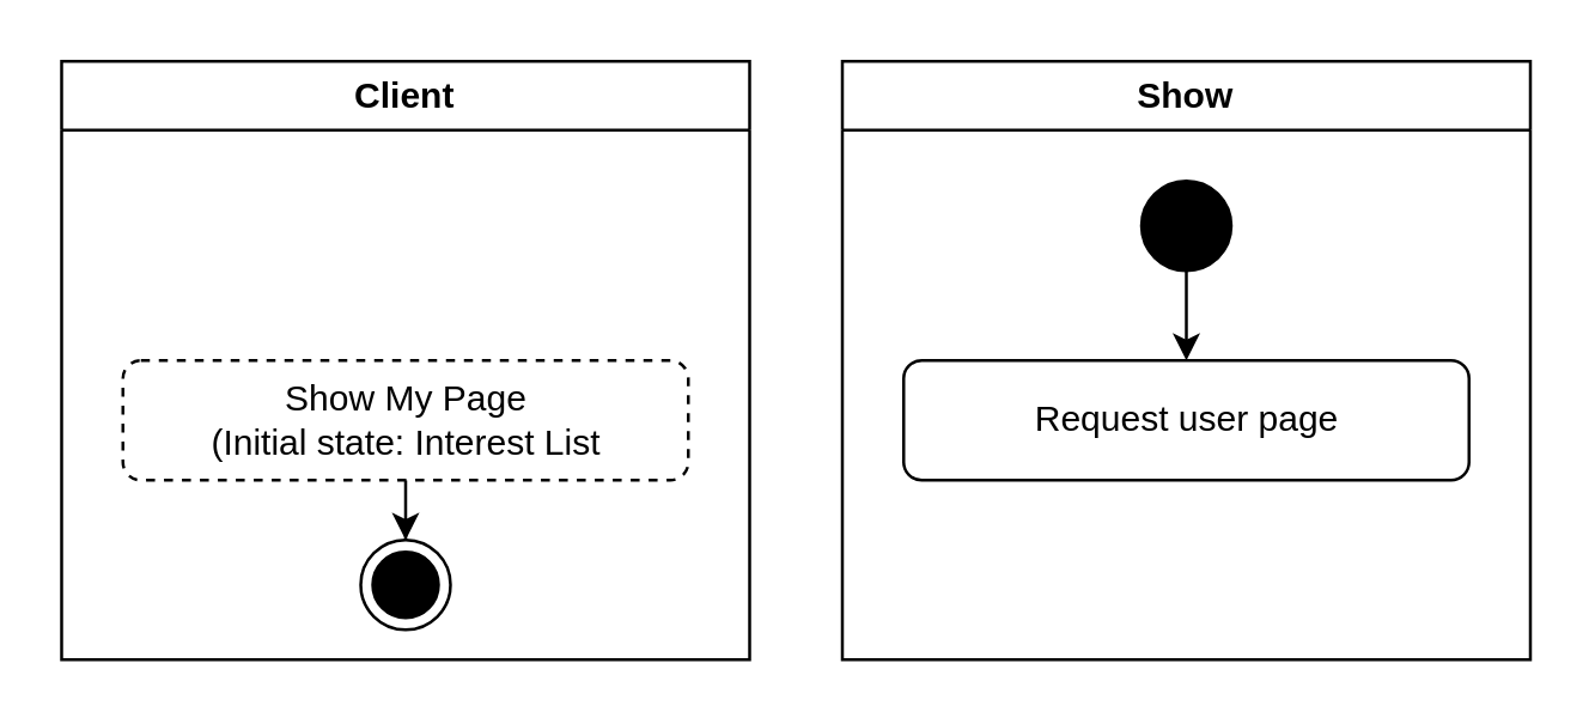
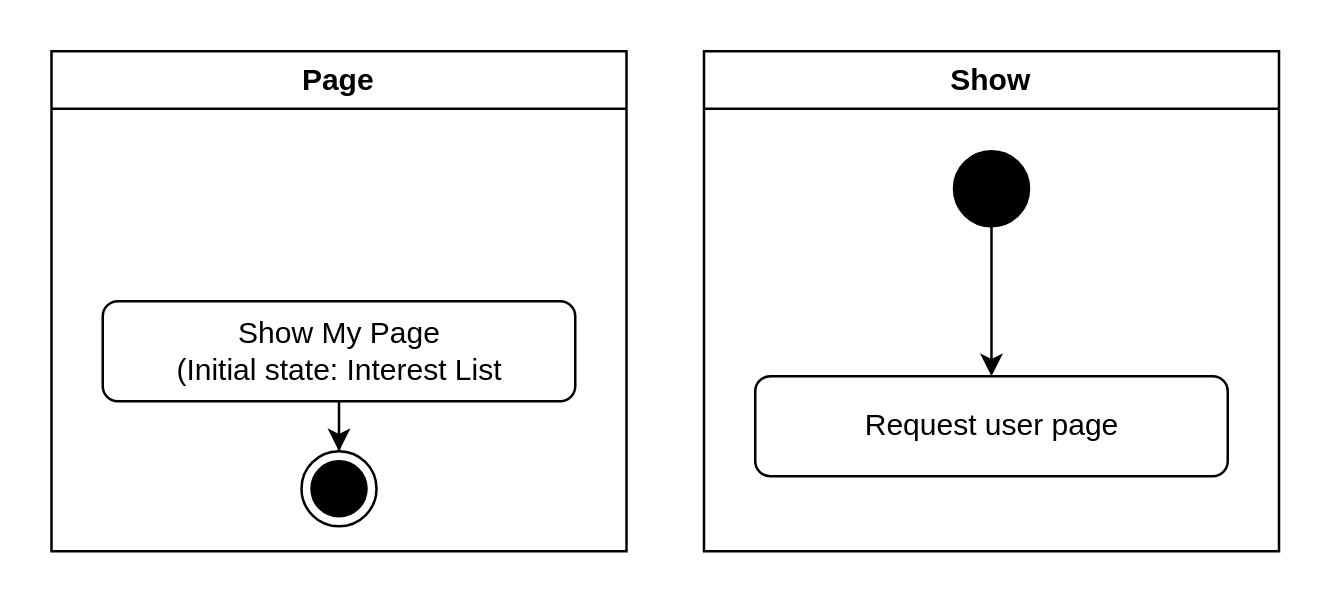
  <mxCell id="0" />
  <mxCell id="1" parent="0" />
- <mxCell id="2" value="Client" style="swimlane;whiteSpace=wrap;html=1;" parent="1" vertex="1"><mxGeometry x="20" y="20" width="230" height="200" as="geometry" /></mxCell>
+ <mxCell id="2" value="Page" style="swimlane;whiteSpace=wrap;html=1;" parent="1" vertex="1"><mxGeometry x="20" y="20" width="230" height="200" as="geometry" /></mxCell>
  <mxCell id="3" style="edgeStyle=orthogonalEdgeStyle;rounded=0;orthogonalLoop=1;jettySize=auto;html=1;entryX=0.5;entryY=0;entryDx=0;entryDy=0;" edge="1" parent="2" source="4" target="5"><mxGeometry relative="1" as="geometry" /></mxCell>
- <mxCell id="4" value="Show My Page&lt;br&gt;(Initial state: Interest List" style="rounded=1;whiteSpace=wrap;html=1;dashed=1;" vertex="1" parent="2"><mxGeometry x="20.5" y="100" width="189" height="40" as="geometry" /></mxCell>
+ <mxCell id="4" value="Show My Page&lt;br&gt;(Initial state: Interest List" style="rounded=1;whiteSpace=wrap;html=1;" vertex="1" parent="2"><mxGeometry x="20.5" y="100" width="189" height="40" as="geometry" /></mxCell>
  <mxCell id="5" value="" style="ellipse;html=1;shape=endState;fillColor=strokeColor;" vertex="1" parent="2"><mxGeometry x="100" y="160" width="30" height="30" as="geometry" /></mxCell>
  <mxCell id="6" value="Show" style="swimlane;whiteSpace=wrap;html=1;" vertex="1" parent="1"><mxGeometry x="281" y="20" width="230" height="200" as="geometry" /></mxCell>
- <mxCell id="7" value="Request user page" style="rounded=1;whiteSpace=wrap;html=1;" vertex="1" parent="6"><mxGeometry x="20.5" y="100" width="189" height="40" as="geometry" /></mxCell>
+ <mxCell id="7" value="Request user page" style="rounded=1;whiteSpace=wrap;html=1;" vertex="1" parent="6"><mxGeometry x="20.5" y="130" width="189" height="40" as="geometry" /></mxCell>
  <mxCell id="8" value="" style="edgeStyle=orthogonalEdgeStyle;rounded=0;orthogonalLoop=1;jettySize=auto;html=1;" edge="1" parent="6" source="9" target="7"><mxGeometry relative="1" as="geometry" /></mxCell>
  <mxCell id="9" value="" style="ellipse;whiteSpace=wrap;html=1;aspect=fixed;fillColor=#000000;" vertex="1" parent="6"><mxGeometry x="100" y="40" width="30" height="30" as="geometry" /></mxCell>
